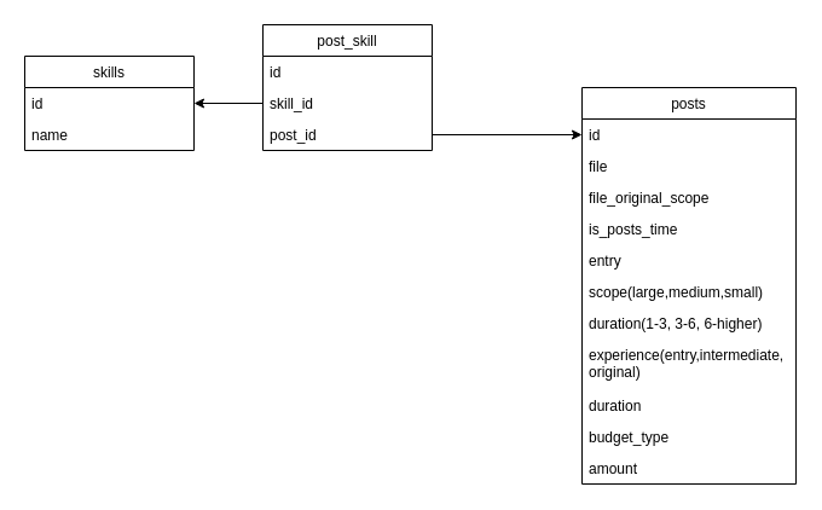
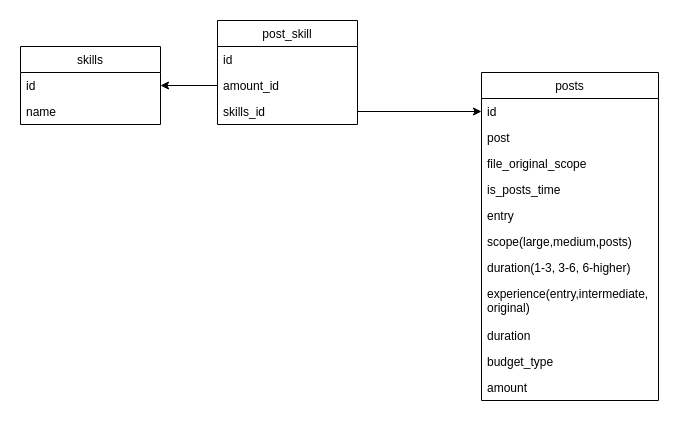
  <mxCell id="0" />
  <mxCell id="1" parent="0" />
  <mxCell id="2" value="posts" style="swimlane;fontStyle=0;childLayout=stackLayout;horizontal=1;startSize=26;fillColor=none;horizontalStack=0;resizeParent=1;resizeParentMax=0;resizeLast=0;collapsible=1;marginBottom=0;" parent="1" vertex="1"><mxGeometry x="481" y="72" width="177" height="328" as="geometry" /></mxCell>
  <mxCell id="3" value="id" style="text;strokeColor=none;fillColor=none;align=left;verticalAlign=top;spacingLeft=4;spacingRight=4;overflow=hidden;rotatable=0;points=[[0,0.5],[1,0.5]];portConstraint=eastwest;" parent="2" vertex="1"><mxGeometry y="26" width="177" height="26" as="geometry" /></mxCell>
- <mxCell id="4" value="file" style="text;strokeColor=none;fillColor=none;align=left;verticalAlign=top;spacingLeft=4;spacingRight=4;overflow=hidden;rotatable=0;points=[[0,0.5],[1,0.5]];portConstraint=eastwest;" parent="2" vertex="1"><mxGeometry y="52" width="177" height="26" as="geometry" /></mxCell>
+ <mxCell id="4" value="post" style="text;strokeColor=none;fillColor=none;align=left;verticalAlign=top;spacingLeft=4;spacingRight=4;overflow=hidden;rotatable=0;points=[[0,0.5],[1,0.5]];portConstraint=eastwest;" parent="2" vertex="1"><mxGeometry y="52" width="177" height="26" as="geometry" /></mxCell>
  <mxCell id="5" value="file_original_scope" style="text;strokeColor=none;fillColor=none;align=left;verticalAlign=top;spacingLeft=4;spacingRight=4;overflow=hidden;rotatable=0;points=[[0,0.5],[1,0.5]];portConstraint=eastwest;" parent="2" vertex="1"><mxGeometry y="78" width="177" height="26" as="geometry" /></mxCell>
  <mxCell id="6" value="is_posts_time" style="text;strokeColor=none;fillColor=none;align=left;verticalAlign=top;spacingLeft=4;spacingRight=4;overflow=hidden;rotatable=0;points=[[0,0.5],[1,0.5]];portConstraint=eastwest;" parent="2" vertex="1"><mxGeometry y="104" width="177" height="26" as="geometry" /></mxCell>
  <mxCell id="7" value="entry" style="text;strokeColor=none;fillColor=none;align=left;verticalAlign=top;spacingLeft=4;spacingRight=4;overflow=hidden;rotatable=0;points=[[0,0.5],[1,0.5]];portConstraint=eastwest;" parent="2" vertex="1"><mxGeometry y="130" width="177" height="26" as="geometry" /></mxCell>
- <mxCell id="8" value="scope(large,medium,small)" style="text;strokeColor=none;fillColor=none;align=left;verticalAlign=top;spacingLeft=4;spacingRight=4;overflow=hidden;rotatable=0;points=[[0,0.5],[1,0.5]];portConstraint=eastwest;" parent="2" vertex="1"><mxGeometry y="156" width="177" height="26" as="geometry" /></mxCell>
+ <mxCell id="8" value="scope(large,medium,posts)" style="text;strokeColor=none;fillColor=none;align=left;verticalAlign=top;spacingLeft=4;spacingRight=4;overflow=hidden;rotatable=0;points=[[0,0.5],[1,0.5]];portConstraint=eastwest;" parent="2" vertex="1"><mxGeometry y="156" width="177" height="26" as="geometry" /></mxCell>
  <mxCell id="9" value="duration(1-3, 3-6, 6-higher)" style="text;strokeColor=none;fillColor=none;align=left;verticalAlign=top;spacingLeft=4;spacingRight=4;overflow=hidden;rotatable=0;points=[[0,0.5],[1,0.5]];portConstraint=eastwest;" parent="2" vertex="1"><mxGeometry y="182" width="177" height="26" as="geometry" /></mxCell>
  <mxCell id="10" value="experience(entry,intermediate, &#10;original)" style="text;strokeColor=none;fillColor=none;align=left;verticalAlign=top;spacingLeft=4;spacingRight=4;overflow=hidden;rotatable=0;points=[[0,0.5],[1,0.5]];portConstraint=eastwest;" parent="2" vertex="1"><mxGeometry y="208" width="177" height="42" as="geometry" /></mxCell>
  <mxCell id="11" value="duration" style="text;strokeColor=none;fillColor=none;align=left;verticalAlign=top;spacingLeft=4;spacingRight=4;overflow=hidden;rotatable=0;points=[[0,0.5],[1,0.5]];portConstraint=eastwest;" parent="2" vertex="1"><mxGeometry y="250" width="177" height="26" as="geometry" /></mxCell>
  <mxCell id="12" value="budget_type" style="text;strokeColor=none;fillColor=none;align=left;verticalAlign=top;spacingLeft=4;spacingRight=4;overflow=hidden;rotatable=0;points=[[0,0.5],[1,0.5]];portConstraint=eastwest;" parent="2" vertex="1"><mxGeometry y="276" width="177" height="26" as="geometry" /></mxCell>
  <mxCell id="13" value="amount" style="text;strokeColor=none;fillColor=none;align=left;verticalAlign=top;spacingLeft=4;spacingRight=4;overflow=hidden;rotatable=0;points=[[0,0.5],[1,0.5]];portConstraint=eastwest;" parent="2" vertex="1"><mxGeometry y="302" width="177" height="26" as="geometry" /></mxCell>
  <mxCell id="14" value="skills" style="swimlane;fontStyle=0;childLayout=stackLayout;horizontal=1;startSize=26;fillColor=none;horizontalStack=0;resizeParent=1;resizeParentMax=0;resizeLast=0;collapsible=1;marginBottom=0;" parent="1" vertex="1"><mxGeometry x="20" y="46" width="140" height="78" as="geometry" /></mxCell>
  <mxCell id="15" value="id" style="text;strokeColor=none;fillColor=none;align=left;verticalAlign=top;spacingLeft=4;spacingRight=4;overflow=hidden;rotatable=0;points=[[0,0.5],[1,0.5]];portConstraint=eastwest;" parent="14" vertex="1"><mxGeometry y="26" width="140" height="26" as="geometry" /></mxCell>
  <mxCell id="16" value="name" style="text;strokeColor=none;fillColor=none;align=left;verticalAlign=top;spacingLeft=4;spacingRight=4;overflow=hidden;rotatable=0;points=[[0,0.5],[1,0.5]];portConstraint=eastwest;" parent="14" vertex="1"><mxGeometry y="52" width="140" height="26" as="geometry" /></mxCell>
  <mxCell id="17" value="post_skill" style="swimlane;fontStyle=0;childLayout=stackLayout;horizontal=1;startSize=26;fillColor=none;horizontalStack=0;resizeParent=1;resizeParentMax=0;resizeLast=0;collapsible=1;marginBottom=0;" parent="1" vertex="1"><mxGeometry x="217" y="20" width="140" height="104" as="geometry" /></mxCell>
  <mxCell id="18" value="id" style="text;strokeColor=none;fillColor=none;align=left;verticalAlign=top;spacingLeft=4;spacingRight=4;overflow=hidden;rotatable=0;points=[[0,0.5],[1,0.5]];portConstraint=eastwest;" parent="17" vertex="1"><mxGeometry y="26" width="140" height="26" as="geometry" /></mxCell>
- <mxCell id="19" value="skill_id" style="text;strokeColor=none;fillColor=none;align=left;verticalAlign=top;spacingLeft=4;spacingRight=4;overflow=hidden;rotatable=0;points=[[0,0.5],[1,0.5]];portConstraint=eastwest;" parent="17" vertex="1"><mxGeometry y="52" width="140" height="26" as="geometry" /></mxCell>
- <mxCell id="20" value="post_id" style="text;strokeColor=none;fillColor=none;align=left;verticalAlign=top;spacingLeft=4;spacingRight=4;overflow=hidden;rotatable=0;points=[[0,0.5],[1,0.5]];portConstraint=eastwest;" parent="17" vertex="1"><mxGeometry y="78" width="140" height="26" as="geometry" /></mxCell>
+ <mxCell id="19" value="amount_id" style="text;strokeColor=none;fillColor=none;align=left;verticalAlign=top;spacingLeft=4;spacingRight=4;overflow=hidden;rotatable=0;points=[[0,0.5],[1,0.5]];portConstraint=eastwest;" parent="17" vertex="1"><mxGeometry y="52" width="140" height="26" as="geometry" /></mxCell>
+ <mxCell id="20" value="skills_id" style="text;strokeColor=none;fillColor=none;align=left;verticalAlign=top;spacingLeft=4;spacingRight=4;overflow=hidden;rotatable=0;points=[[0,0.5],[1,0.5]];portConstraint=eastwest;" parent="17" vertex="1"><mxGeometry y="78" width="140" height="26" as="geometry" /></mxCell>
  <mxCell id="21" style="edgeStyle=orthogonalEdgeStyle;rounded=0;orthogonalLoop=1;jettySize=auto;html=1;exitX=0;exitY=0.5;exitDx=0;exitDy=0;" parent="1" source="19" target="15" edge="1"><mxGeometry relative="1" as="geometry"><mxPoint x="179" y="9" as="targetPoint" /></mxGeometry></mxCell>
  <mxCell id="22" style="edgeStyle=orthogonalEdgeStyle;rounded=0;orthogonalLoop=1;jettySize=auto;html=1;exitX=1;exitY=0.5;exitDx=0;exitDy=0;" parent="1" source="20" target="3" edge="1"><mxGeometry relative="1" as="geometry"><mxPoint x="479" y="85" as="targetPoint" /></mxGeometry></mxCell>
